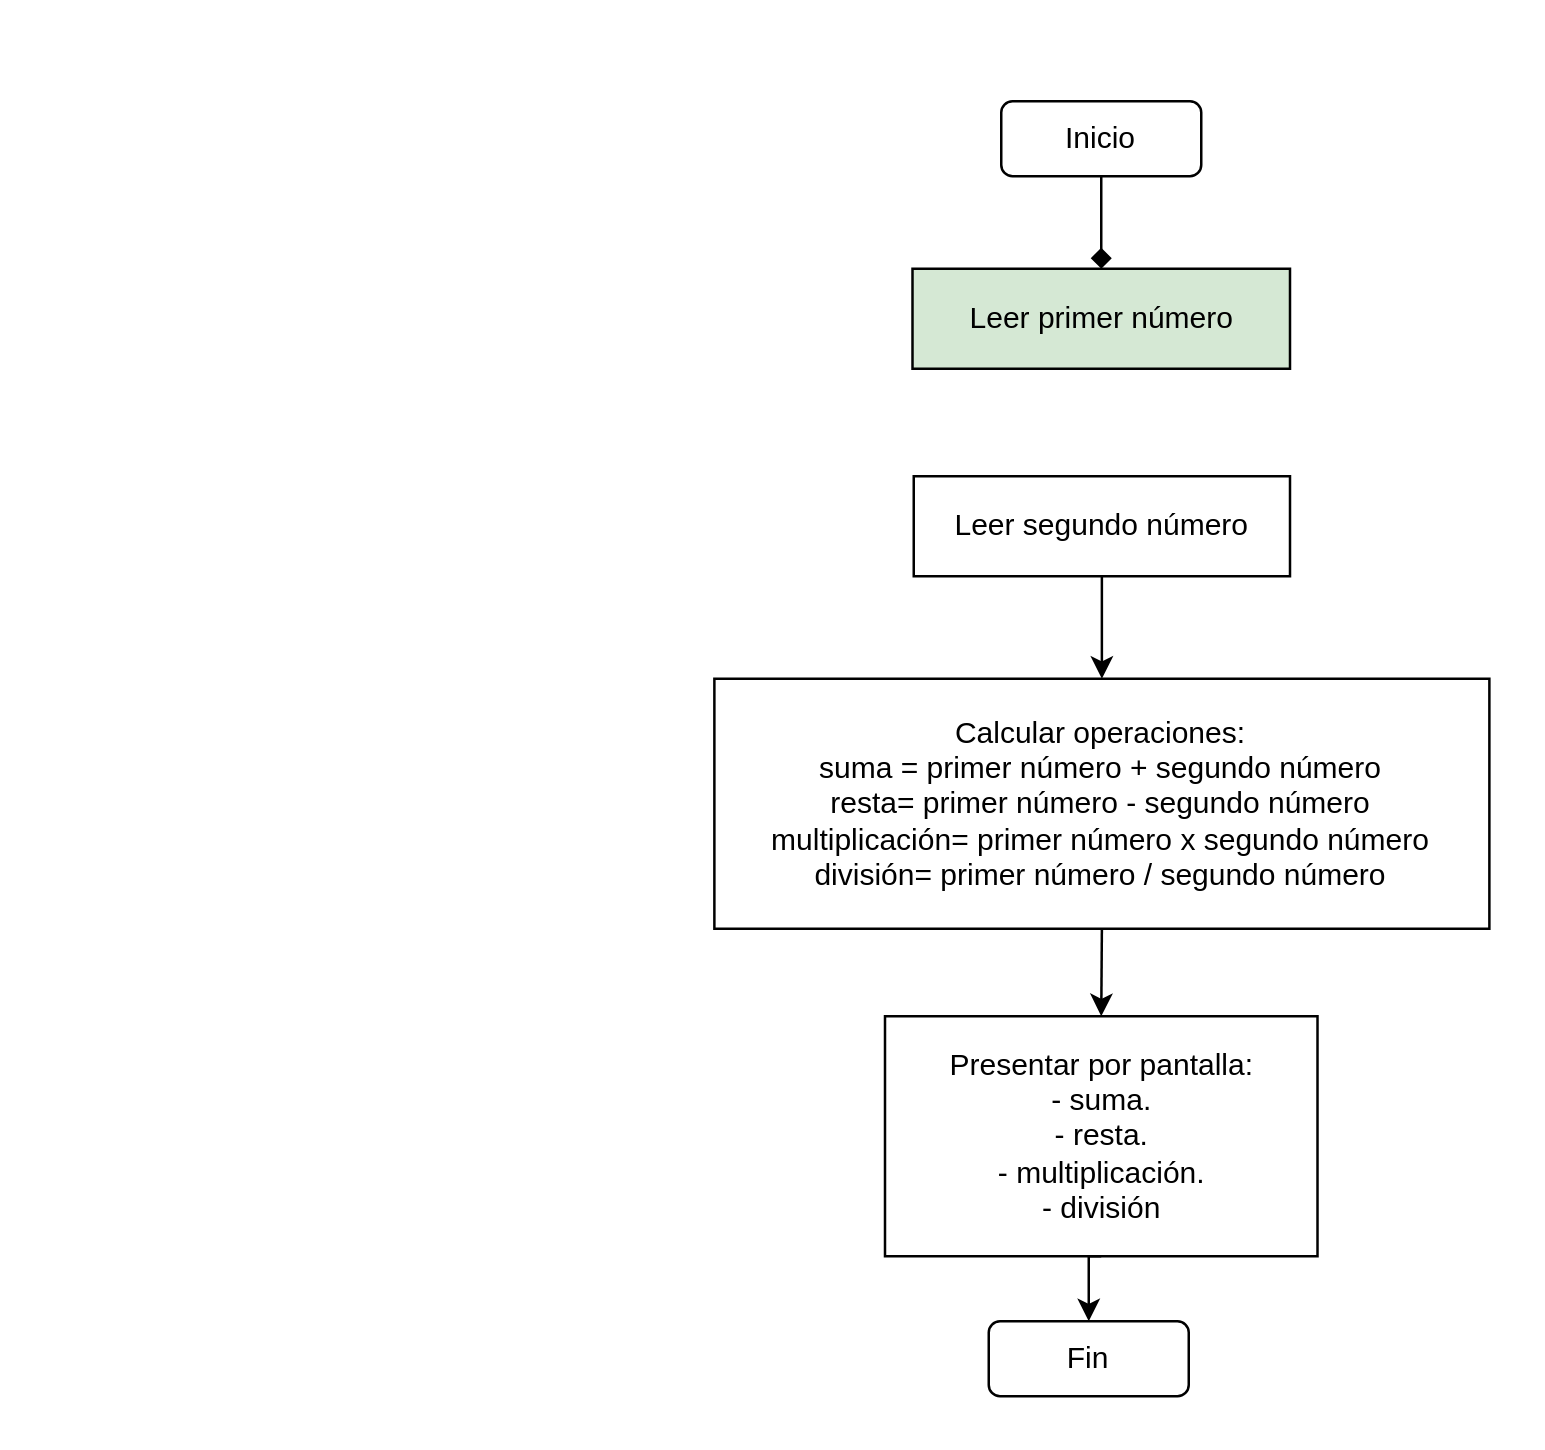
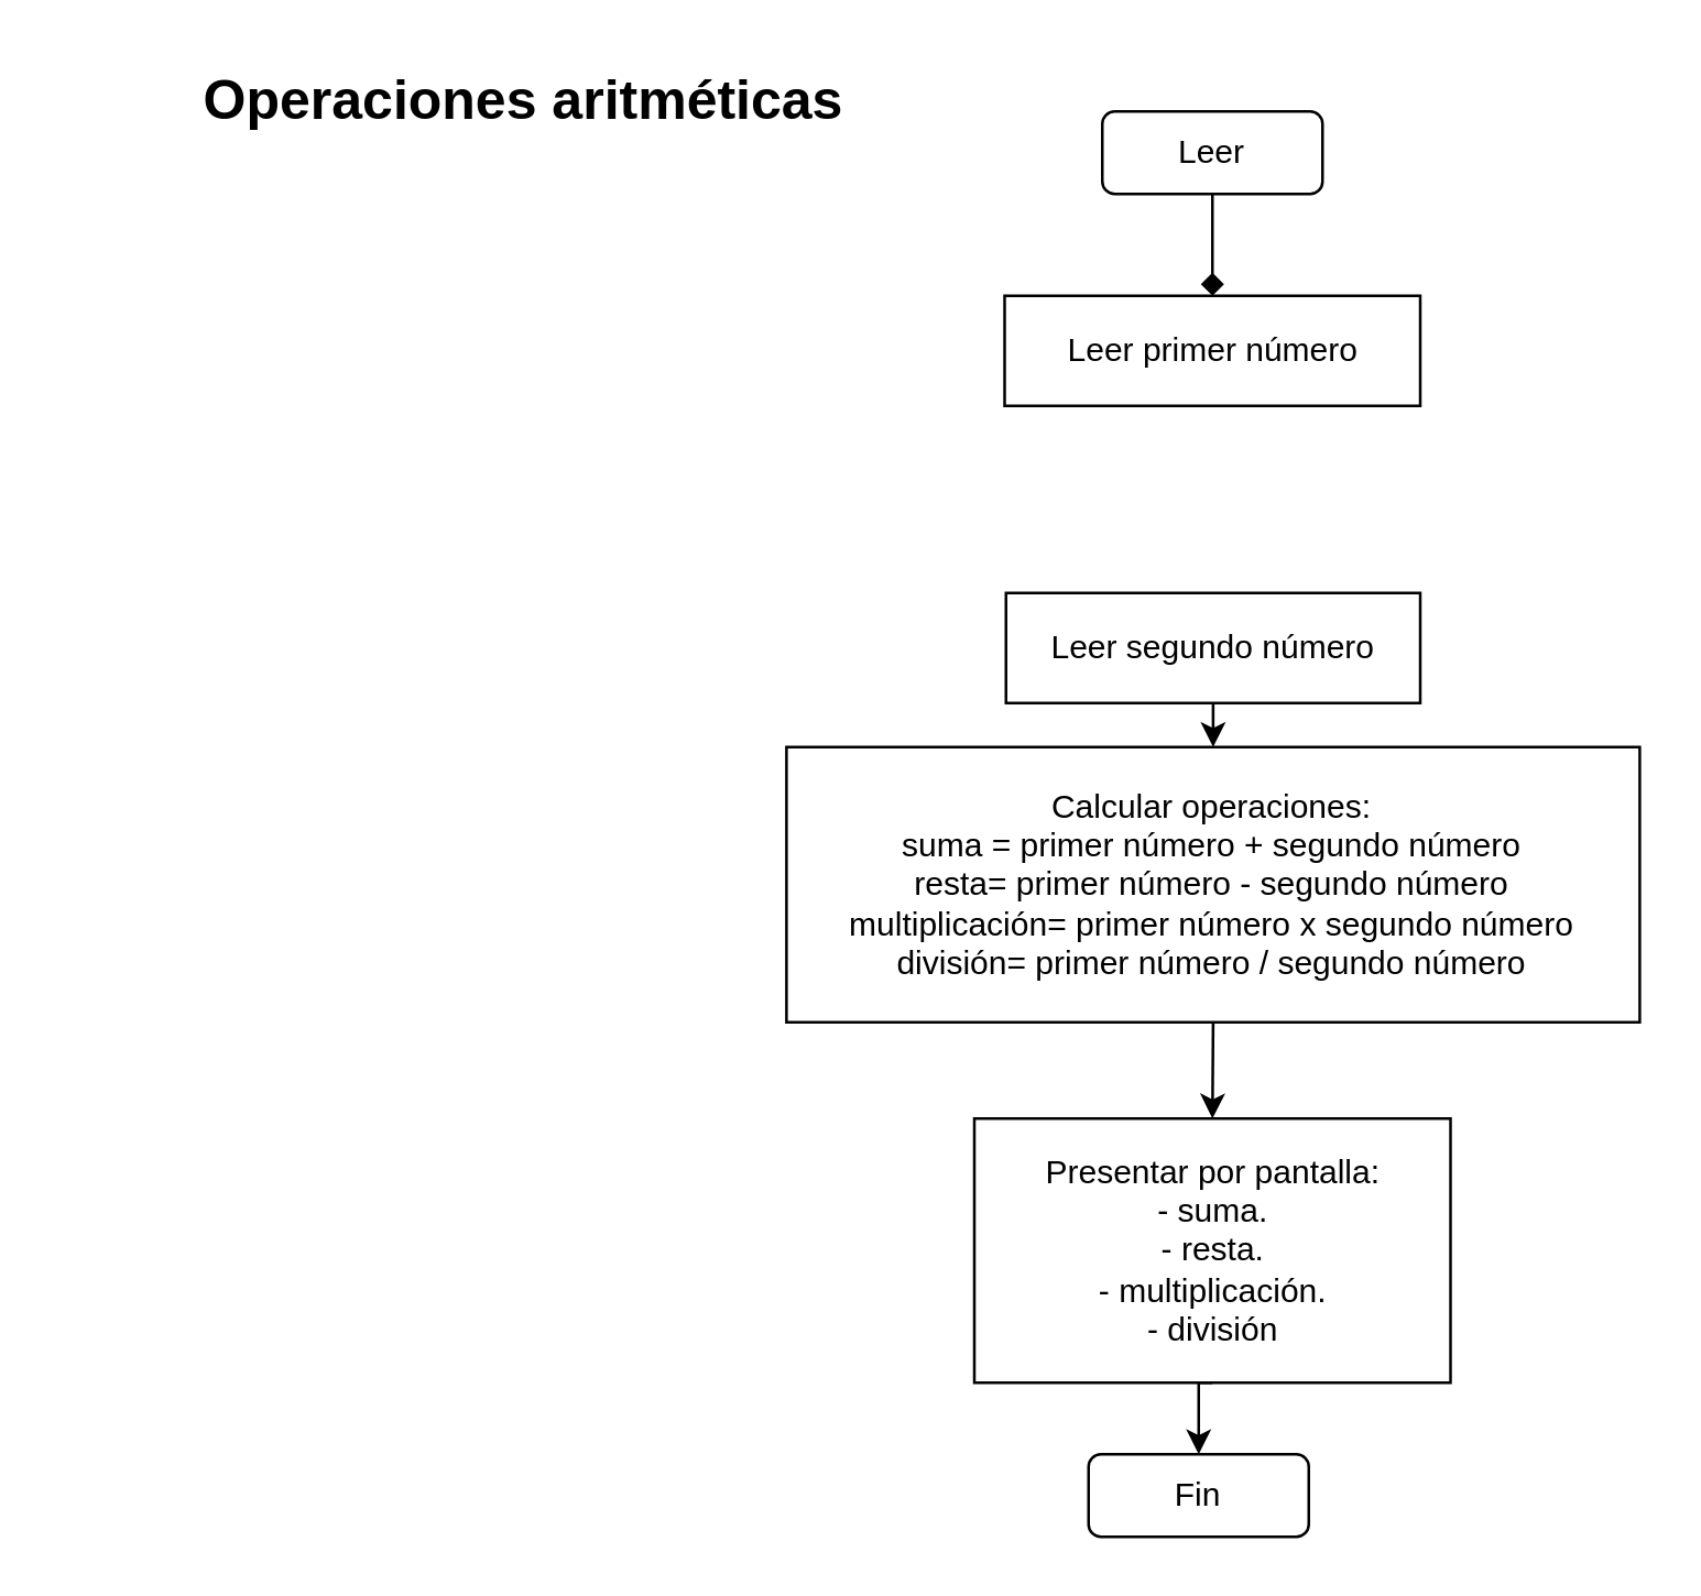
  <mxCell id="0" />
  <mxCell id="1" parent="0" />
  <mxCell id="2" style="edgeStyle=orthogonalEdgeStyle;rounded=0;orthogonalLoop=1;jettySize=auto;html=1;exitX=0.5;exitY=1;exitDx=0;exitDy=0;entryX=0.5;entryY=0;entryDx=0;entryDy=0;endArrow=diamond;" edge="1" parent="1" source="3" target="5"><mxGeometry relative="1" as="geometry" /></mxCell>
- <mxCell id="3" value="Inicio" style="rounded=1;whiteSpace=wrap;html=1;" vertex="1" parent="1"><mxGeometry x="400" y="40" width="80" height="30" as="geometry" /></mxCell>
- <mxCell id="5" value="Leer primer número" style="rounded=0;whiteSpace=wrap;html=1;fillColor=#d5e8d4;" vertex="1" parent="1"><mxGeometry x="364.5" y="107" width="151" height="40" as="geometry" /></mxCell>
+ <mxCell id="3" value="Leer" style="rounded=1;whiteSpace=wrap;html=1;" vertex="1" parent="1"><mxGeometry x="400" y="40" width="80" height="30" as="geometry" /></mxCell>
+ <mxCell id="4" value="&lt;font style=&quot;font-size: 20px;&quot;&gt;&lt;b&gt;Operaciones aritméticas&lt;/b&gt;&lt;/font&gt;" style="text;html=1;align=center;verticalAlign=middle;whiteSpace=wrap;rounded=0;" vertex="1" parent="1"><mxGeometry x="20" y="20" width="340" height="30" as="geometry" /></mxCell>
+ <mxCell id="5" value="Leer primer número" style="rounded=0;whiteSpace=wrap;html=1;" vertex="1" parent="1"><mxGeometry x="364.5" y="107" width="151" height="40" as="geometry" /></mxCell>
  <mxCell id="6" value="Fin" style="rounded=1;whiteSpace=wrap;html=1;" vertex="1" parent="1"><mxGeometry x="395" y="528" width="80" height="30" as="geometry" /></mxCell>
  <mxCell id="7" style="edgeStyle=orthogonalEdgeStyle;rounded=0;orthogonalLoop=1;jettySize=auto;html=1;exitX=0.5;exitY=1;exitDx=0;exitDy=0;entryX=0.5;entryY=0;entryDx=0;entryDy=0;" edge="1" parent="1" source="8" target="12"><mxGeometry relative="1" as="geometry"><mxPoint x="439.5" y="270" as="targetPoint" /></mxGeometry></mxCell>
- <mxCell id="8" value="Leer segundo número" style="rounded=0;whiteSpace=wrap;html=1;" vertex="1" parent="1"><mxGeometry x="365" y="190" width="150.5" height="40" as="geometry" /></mxCell>
+ <mxCell id="8" value="Leer segundo número" style="rounded=0;whiteSpace=wrap;html=1;" vertex="1" parent="1"><mxGeometry x="365" y="215" width="150.5" height="40" as="geometry" /></mxCell>
  <mxCell id="9" style="edgeStyle=orthogonalEdgeStyle;rounded=0;orthogonalLoop=1;jettySize=auto;html=1;exitX=0.5;exitY=1;exitDx=0;exitDy=0;entryX=0.5;entryY=0;entryDx=0;entryDy=0;" edge="1" parent="1" source="10" target="6"><mxGeometry relative="1" as="geometry" /></mxCell>
  <mxCell id="10" value="Presentar por pantalla:&lt;div&gt;- suma.&lt;/div&gt;&lt;div&gt;- resta.&lt;/div&gt;&lt;div&gt;- multiplicación.&lt;/div&gt;&lt;div&gt;- división&lt;/div&gt;" style="rounded=0;whiteSpace=wrap;html=1;" vertex="1" parent="1"><mxGeometry x="353.5" y="406" width="173" height="96" as="geometry" /></mxCell>
  <mxCell id="11" style="edgeStyle=orthogonalEdgeStyle;rounded=0;orthogonalLoop=1;jettySize=auto;html=1;exitX=0.5;exitY=1;exitDx=0;exitDy=0;entryX=0.5;entryY=0;entryDx=0;entryDy=0;" edge="1" parent="1" source="12" target="10"><mxGeometry relative="1" as="geometry" /></mxCell>
  <mxCell id="12" value="&lt;div&gt;Calcular operaciones:&lt;/div&gt;suma = primer número + segundo número&lt;div&gt;resta= primer número - segundo número&lt;/div&gt;&lt;div&gt;multiplicación= primer número x segundo número&lt;/div&gt;&lt;div&gt;división= primer número / segundo número&lt;/div&gt;" style="rounded=0;whiteSpace=wrap;html=1;" vertex="1" parent="1"><mxGeometry x="285.25" y="271" width="310" height="100" as="geometry" /></mxCell>
